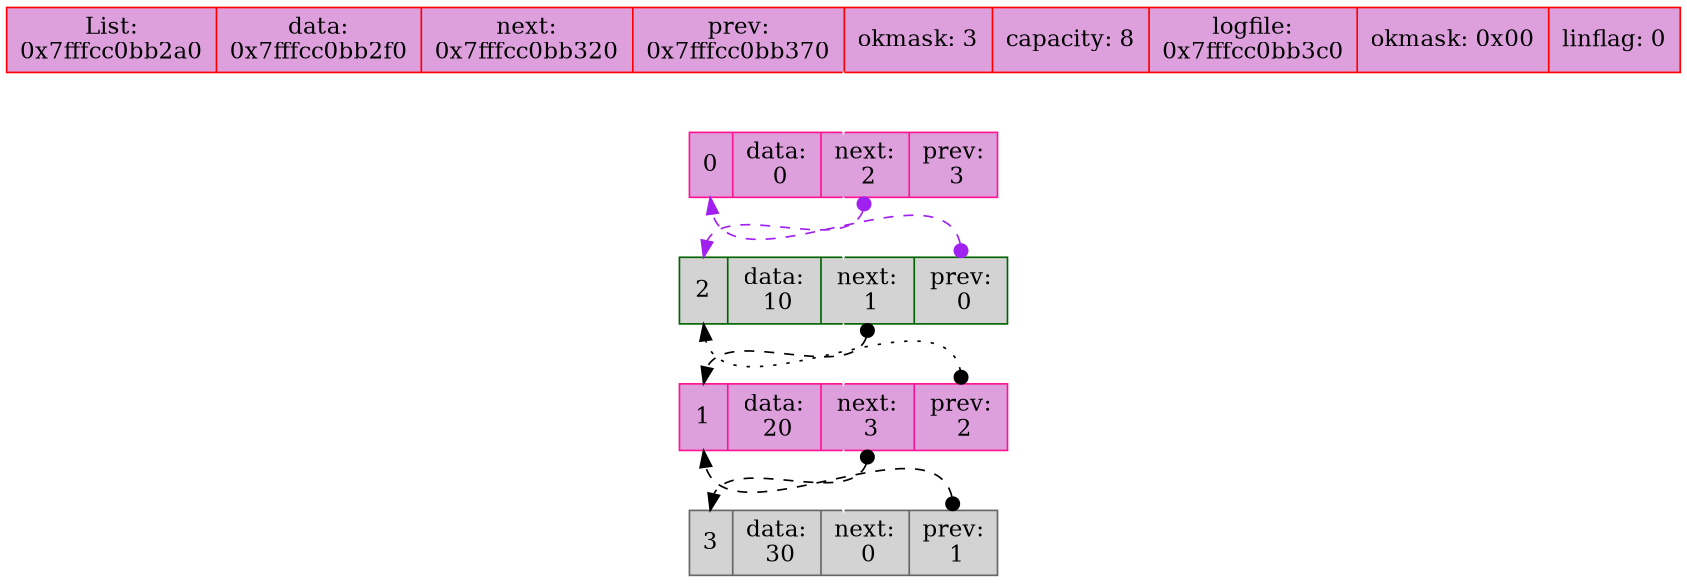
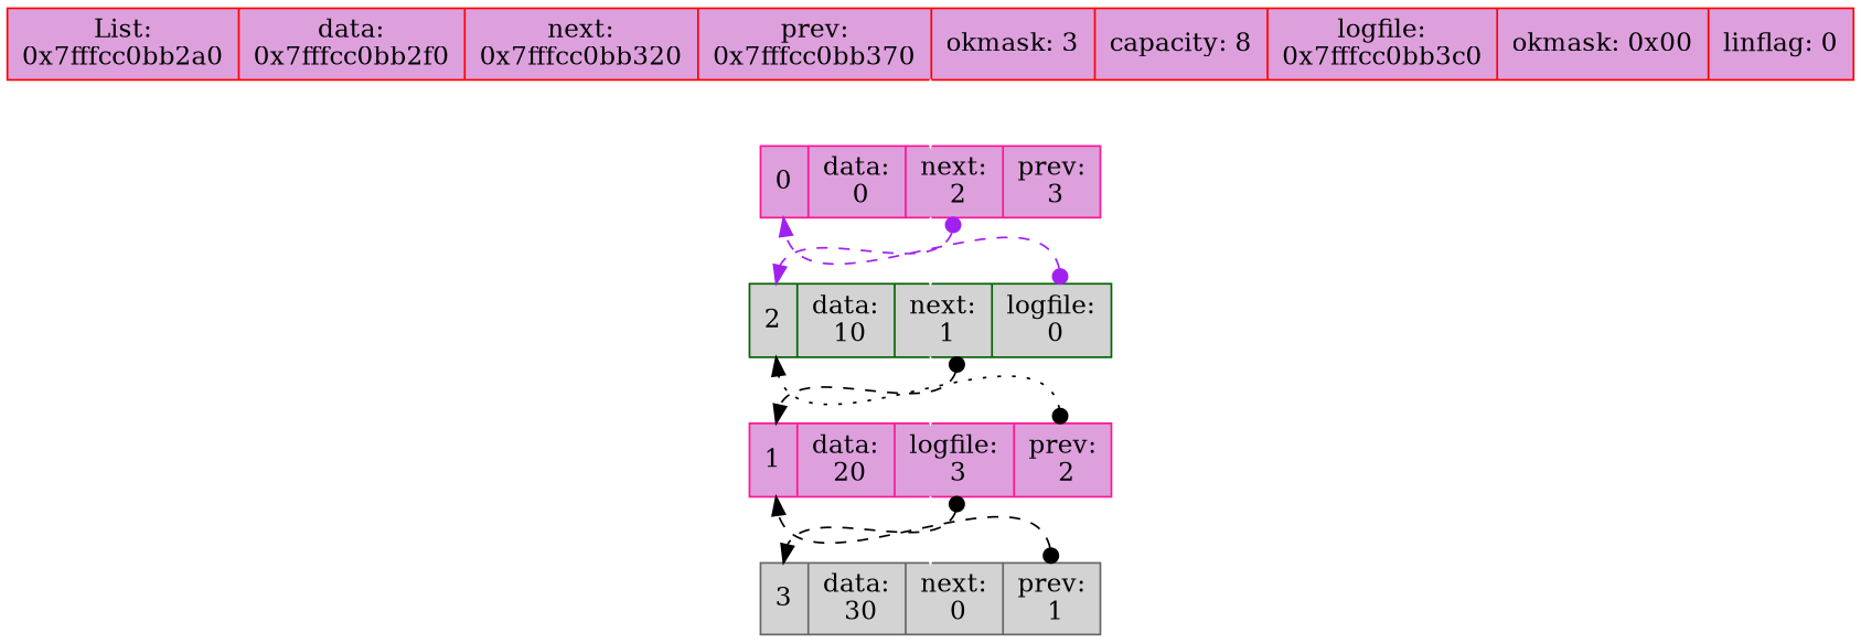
  digraph {
    rankdir=TB
    node [color=deeppink fillcolor=plum shape=record style=filled]
    edge [color=white arrowhead=normal arrowtail=dot dir=both style=dashed]
    n1 [color=red label="List:\n0x7fffcc0bb2a0 | data:\n0x7fffcc0bb2f0 | next:\n0x7fffcc0bb320 | prev:\n0x7fffcc0bb370 | okmask: 3 | capacity: 8 | logfile:\n0x7fffcc0bb3c0 | okmask: 0x00 | linflag: 0 "]
    n2 [label=" <elem0> 0 | data:\n 0 | <next0>  next:\n 2 | <prev0> prev:\n 3 "]
-   n3 [color=darkgreen fillcolor=lightgrey label=" <elem1> 2 | data:\n 10 | <next1>  next:\n 1 | <prev1> prev:\n 0 "]
-   n4 [label=" <elem2> 1 | data:\n 20 | <next2>  next:\n 3 | <prev2> prev:\n 2 "]
+   n3 [color=darkgreen fillcolor=lightgrey label=" <elem1> 2 | data:\n 10 | <next1>  next:\n 1 | <prev1> logfile:\n 0 "]
+   n4 [label=" <elem2> 1 | data:\n 20 | <next2>  logfile:\n 3 | <prev2> prev:\n 2 "]
    n5 [color=gray40 fillcolor=lightgrey label=" <elem3> 3 | data:\n 30 | <next3>  next:\n 0 | <prev3> prev:\n 1 "]
    n1 -> n2 [arrowhead="" arrowtail="" dir="" style=""]
    n2 -> n3 [arrowhead="" arrowtail="" dir="" style=""]
    n2 -> n3 [color=purple headport=elem1 tailport=next0]
    n3 -> n2 [color=purple headport=elem0 tailport=prev1]
    n3 -> n4 [arrowhead="" arrowtail="" dir="" style=""]
    n3 -> n4 [color=black headport=elem2 tailport=next1]
    n4 -> n3 [color=black headport=elem1 style=dotted tailport=prev2]
    n4 -> n5 [arrowhead="" arrowtail="" dir="" style=""]
    n4 -> n5 [color=black headport=elem3 tailport=next2]
    n5 -> n4 [color=black headport=elem2 tailport=prev3]
  }
